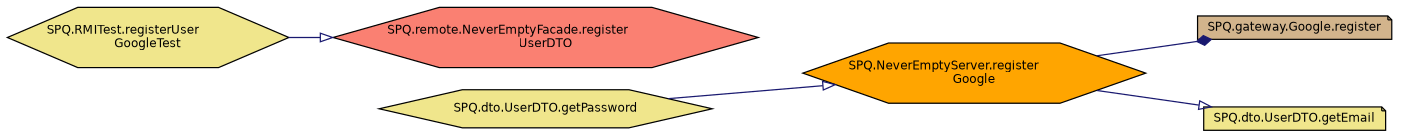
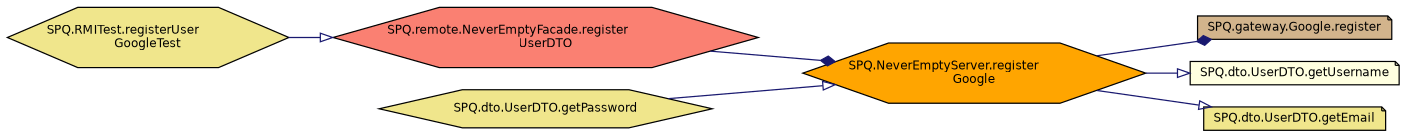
  digraph {
    rankdir=LR
    node [color=black fillcolor=khaki fontname=Helvetica fontsize=10 shape=hexagon style=filled]
    edge [arrowhead=onormal color=midnightblue fontname=Helvetica fontsize=10 labelfontname=Helvetica labelfontsize=10 style=solid]
    n1 [fontcolor=black height=0.2 label="SPQ.RMITest.registerUser\lGoogleTest" width=0.4]
    n2 [fillcolor=salmon height=0.2 label="SPQ.remote.NeverEmptyFacade.register\lUserDTO" width=0.4]
    n3 [fillcolor=orange height=0.2 label="SPQ.NeverEmptyServer.register\lGoogle" width=0.4]
    n4 [fillcolor=tan height=0.2 label="SPQ.gateway.Google.register" shape=note width=0.4]
+   n5 [fillcolor=lightyellow height=0.2 label="SPQ.dto.UserDTO.getUsername" shape=note width=0.4]
    n6 [height=0.2 label="SPQ.dto.UserDTO.getEmail" shape=note width=0.4]
    n7 [height=0.2 label="SPQ.dto.UserDTO.getPassword" width=0.4]
    n1 -> n2
+   n2 -> n3 [arrowhead=diamond]
    n3 -> n4 [arrowhead=diamond]
+   n3 -> n5
    n3 -> n6
    n7 -> n3
  }
